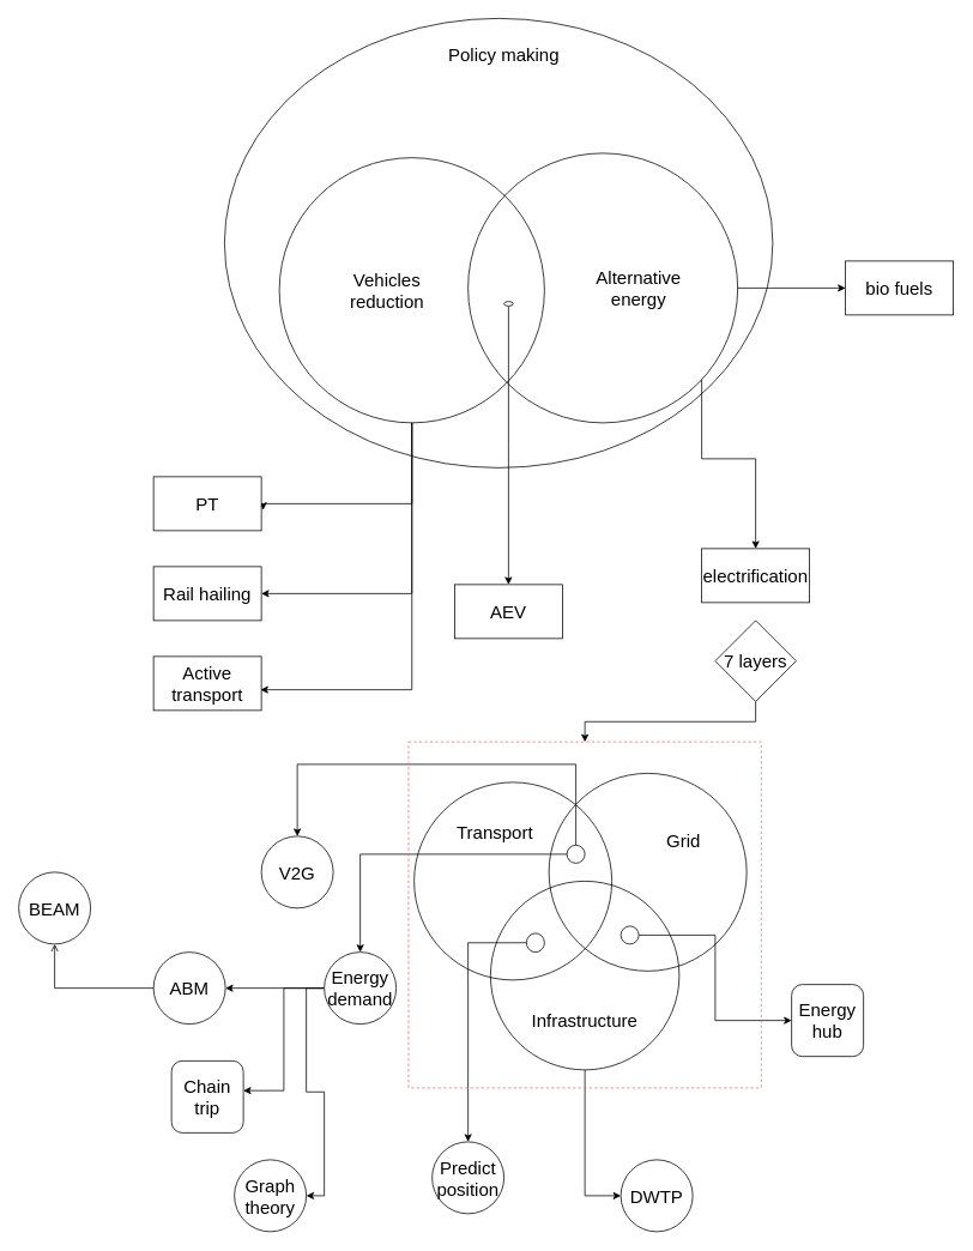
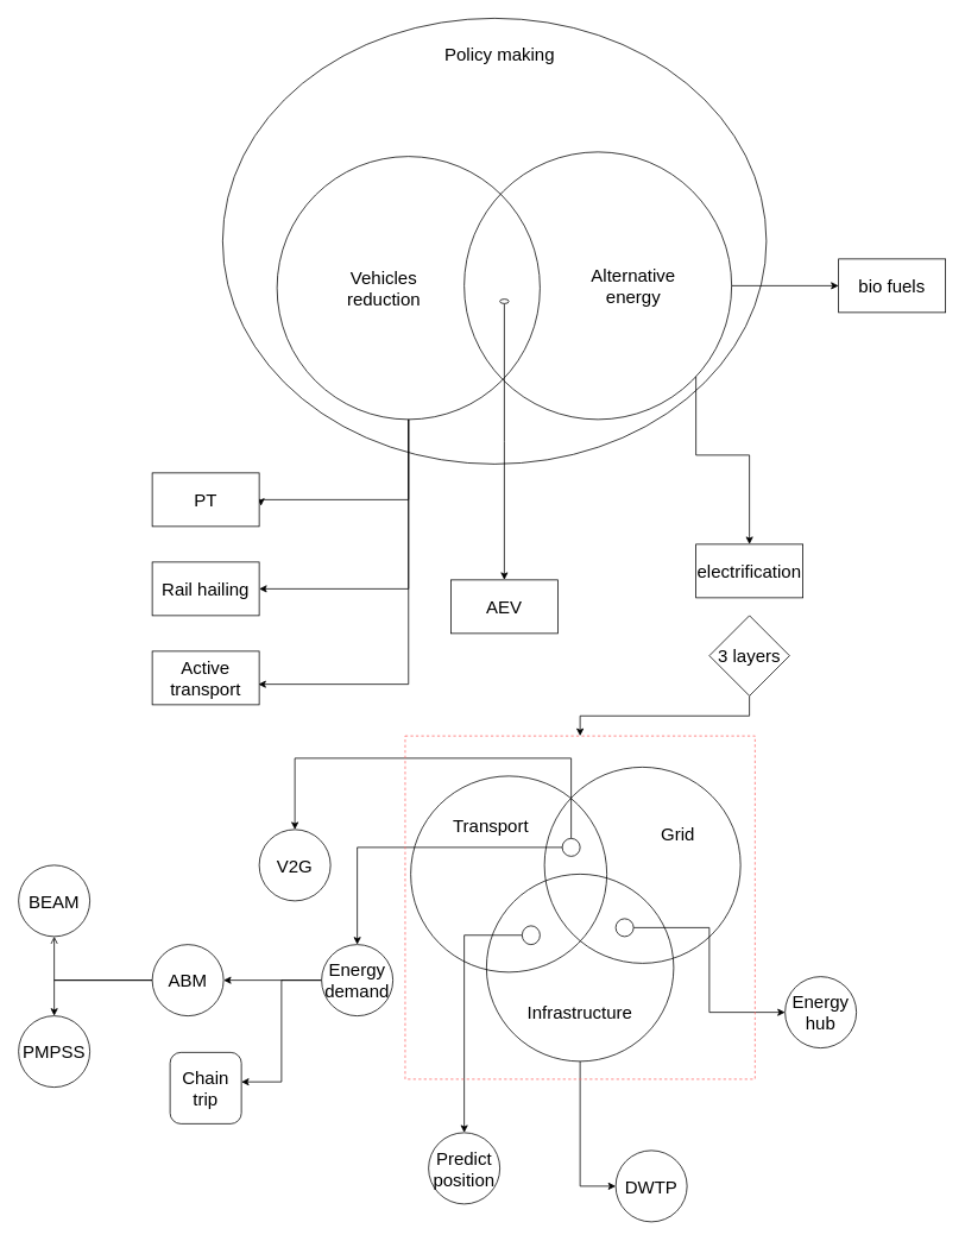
  <mxCell id="0" />
  <mxCell id="1" parent="0" />
  <mxCell id="2" style="edgeStyle=orthogonalEdgeStyle;rounded=0;orthogonalLoop=1;jettySize=auto;html=1;fontSize=20;entryX=1.017;entryY=0.617;entryDx=0;entryDy=0;entryPerimeter=0;" parent="1" source="5" edge="1"><mxGeometry relative="1" as="geometry"><mxPoint x="292.04" y="567.02" as="targetPoint" /><Array as="points"><mxPoint x="458" y="560" /><mxPoint x="292" y="560" /></Array></mxGeometry></mxCell>
  <mxCell id="3" style="edgeStyle=orthogonalEdgeStyle;rounded=0;orthogonalLoop=1;jettySize=auto;html=1;entryX=1;entryY=0.5;entryDx=0;entryDy=0;fontSize=20;" parent="1" source="5" target="18" edge="1"><mxGeometry relative="1" as="geometry"><Array as="points"><mxPoint x="458" y="660" /></Array></mxGeometry></mxCell>
  <mxCell id="4" style="edgeStyle=orthogonalEdgeStyle;rounded=0;orthogonalLoop=1;jettySize=auto;html=1;entryX=0.992;entryY=0.617;entryDx=0;entryDy=0;entryPerimeter=0;fontSize=20;" parent="1" source="5" target="19" edge="1"><mxGeometry relative="1" as="geometry"><Array as="points"><mxPoint x="458" y="767" /></Array></mxGeometry></mxCell>
  <mxCell id="5" value="" style="ellipse;whiteSpace=wrap;html=1;aspect=fixed;fillColor=none;" parent="1" vertex="1"><mxGeometry x="310" y="175" width="295" height="295" as="geometry" /></mxCell>
  <mxCell id="6" style="edgeStyle=orthogonalEdgeStyle;rounded=0;orthogonalLoop=1;jettySize=auto;html=1;fontSize=20;entryX=0.5;entryY=0;entryDx=0;entryDy=0;" parent="1" source="7" target="16" edge="1"><mxGeometry relative="1" as="geometry"><mxPoint x="670" y="790" as="targetPoint" /><Array as="points"><mxPoint x="780" y="510" /><mxPoint x="840" y="510" /></Array></mxGeometry></mxCell>
  <mxCell id="7" value="" style="ellipse;whiteSpace=wrap;html=1;aspect=fixed;fillColor=none;" parent="1" vertex="1"><mxGeometry x="520" y="170" width="300" height="300" as="geometry" /></mxCell>
  <mxCell id="8" value="" style="ellipse;whiteSpace=wrap;html=1;fillColor=none;" parent="1" vertex="1"><mxGeometry x="249" y="20" width="610" height="500" as="geometry" /></mxCell>
  <mxCell id="9" value="&lt;font style=&quot;font-size: 20px;&quot;&gt;Policy making&lt;/font&gt;" style="text;html=1;strokeColor=none;fillColor=none;align=center;verticalAlign=middle;whiteSpace=wrap;rounded=0;" parent="1" vertex="1"><mxGeometry x="490" y="25" width="140" height="70" as="geometry" /></mxCell>
  <mxCell id="10" value="Vehicles reduction" style="text;html=1;strokeColor=none;fillColor=none;align=center;verticalAlign=middle;whiteSpace=wrap;rounded=0;fontSize=20;" parent="1" vertex="1"><mxGeometry x="400" y="307.5" width="60" height="30" as="geometry" /></mxCell>
  <mxCell id="11" value="Alternative energy" style="text;html=1;strokeColor=none;fillColor=none;align=center;verticalAlign=middle;whiteSpace=wrap;rounded=0;fontSize=20;" parent="1" vertex="1"><mxGeometry x="680" y="305" width="60" height="30" as="geometry" /></mxCell>
  <mxCell id="12" style="edgeStyle=orthogonalEdgeStyle;rounded=0;orthogonalLoop=1;jettySize=auto;html=1;exitX=0.5;exitY=1;exitDx=0;exitDy=0;fontSize=20;" parent="1" source="13" edge="1"><mxGeometry relative="1" as="geometry"><mxPoint x="565" y="650" as="targetPoint" /></mxGeometry></mxCell>
  <mxCell id="13" value="" style="ellipse;whiteSpace=wrap;html=1;fontSize=20;" parent="1" vertex="1"><mxGeometry x="560" y="335" width="10" height="5" as="geometry" /></mxCell>
  <mxCell id="14" value="" style="endArrow=classic;html=1;rounded=0;fontSize=20;exitX=1;exitY=0.5;exitDx=0;exitDy=0;" parent="1" source="7" edge="1"><mxGeometry width="50" height="50" relative="1" as="geometry"><mxPoint x="880" y="340" as="sourcePoint" /><mxPoint x="940" y="320" as="targetPoint" /></mxGeometry></mxCell>
  <mxCell id="15" value="bio fuels" style="rounded=0;whiteSpace=wrap;html=1;fontSize=20;" parent="1" vertex="1"><mxGeometry x="940" y="290" width="120" height="60" as="geometry" /></mxCell>
  <mxCell id="16" value="electrification" style="rounded=0;whiteSpace=wrap;html=1;fontSize=20;" parent="1" vertex="1"><mxGeometry x="780" y="610" width="120" height="60" as="geometry" /></mxCell>
  <mxCell id="17" value="AEV" style="rounded=0;whiteSpace=wrap;html=1;fontSize=20;" parent="1" vertex="1"><mxGeometry x="505" y="650" width="120" height="60" as="geometry" /></mxCell>
  <mxCell id="18" value="Rail hailing" style="rounded=0;whiteSpace=wrap;html=1;fontSize=20;" parent="1" vertex="1"><mxGeometry x="170" y="630" width="120" height="60" as="geometry" /></mxCell>
  <mxCell id="19" value="Active transport" style="rounded=0;whiteSpace=wrap;html=1;fontSize=20;" parent="1" vertex="1"><mxGeometry x="170" y="730" width="120" height="60" as="geometry" /></mxCell>
  <mxCell id="20" value="PT" style="rounded=0;whiteSpace=wrap;html=1;fontSize=20;" parent="1" vertex="1"><mxGeometry x="170" y="530" width="120" height="60" as="geometry" /></mxCell>
  <mxCell id="21" style="edgeStyle=orthogonalEdgeStyle;rounded=0;orthogonalLoop=1;jettySize=auto;html=1;entryX=0.5;entryY=0;entryDx=0;entryDy=0;fontSize=20;" parent="1" source="22" target="52" edge="1"><mxGeometry relative="1" as="geometry" /></mxCell>
- <mxCell id="22" value="7 layers" style="rhombus;whiteSpace=wrap;html=1;fontSize=20;" parent="1" vertex="1"><mxGeometry x="795" y="690" width="90" height="90" as="geometry" /></mxCell>
- <mxCell id="23" value="Energy hub" style="whiteSpace=wrap;html=1;aspect=fixed;fontSize=20;rounded=1;" parent="1" vertex="1"><mxGeometry x="880" y="1095" width="80" height="80" as="geometry" /></mxCell>
+ <mxCell id="22" value="3 layers" style="rhombus;whiteSpace=wrap;html=1;fontSize=20;" parent="1" vertex="1"><mxGeometry x="795" y="690" width="90" height="90" as="geometry" /></mxCell>
+ <mxCell id="23" value="Energy hub" style="ellipse;whiteSpace=wrap;html=1;aspect=fixed;fontSize=20;" parent="1" vertex="1"><mxGeometry x="880" y="1095" width="80" height="80" as="geometry" /></mxCell>
  <mxCell id="24" value="V2G" style="ellipse;whiteSpace=wrap;html=1;aspect=fixed;fontSize=20;" parent="1" vertex="1"><mxGeometry x="290" y="930" width="80" height="80" as="geometry" /></mxCell>
  <mxCell id="25" value="" style="ellipse;whiteSpace=wrap;html=1;aspect=fixed;fontSize=20;fillColor=none;" parent="1" vertex="1"><mxGeometry x="460" y="870" width="220" height="220" as="geometry" /></mxCell>
  <mxCell id="26" value="" style="ellipse;whiteSpace=wrap;html=1;aspect=fixed;fontSize=20;fillColor=none;" parent="1" vertex="1"><mxGeometry x="610" y="860" width="220" height="220" as="geometry" /></mxCell>
  <mxCell id="27" style="edgeStyle=orthogonalEdgeStyle;rounded=0;orthogonalLoop=1;jettySize=auto;html=1;exitX=0.5;exitY=1;exitDx=0;exitDy=0;entryX=0;entryY=0.5;entryDx=0;entryDy=0;fontSize=20;" parent="1" source="28" target="37" edge="1"><mxGeometry relative="1" as="geometry" /></mxCell>
  <mxCell id="28" value="" style="ellipse;whiteSpace=wrap;html=1;aspect=fixed;fontSize=20;fillColor=none;" parent="1" vertex="1"><mxGeometry x="545" y="980" width="210" height="210" as="geometry" /></mxCell>
  <mxCell id="29" value="Transport" style="text;html=1;strokeColor=none;fillColor=none;align=center;verticalAlign=middle;whiteSpace=wrap;rounded=0;fontSize=20;" parent="1" vertex="1"><mxGeometry x="520" y="910" width="60" height="30" as="geometry" /></mxCell>
  <mxCell id="30" value="Grid" style="text;html=1;strokeColor=none;fillColor=none;align=center;verticalAlign=middle;whiteSpace=wrap;rounded=0;fontSize=20;" parent="1" vertex="1"><mxGeometry x="730" y="920" width="60" height="30" as="geometry" /></mxCell>
  <mxCell id="31" value="Infrastructure" style="text;html=1;strokeColor=none;fillColor=none;align=center;verticalAlign=middle;whiteSpace=wrap;rounded=0;fontSize=20;" parent="1" vertex="1"><mxGeometry x="620" y="1120" width="60" height="30" as="geometry" /></mxCell>
  <mxCell id="32" style="edgeStyle=orthogonalEdgeStyle;rounded=0;orthogonalLoop=1;jettySize=auto;html=1;fontSize=20;entryX=1;entryY=0.5;entryDx=0;entryDy=0;" parent="1" source="35" target="47" edge="1"><mxGeometry relative="1" as="geometry"><mxPoint x="280" y="1099" as="targetPoint" /></mxGeometry></mxCell>
  <mxCell id="33" style="edgeStyle=orthogonalEdgeStyle;rounded=0;orthogonalLoop=1;jettySize=auto;html=1;entryX=1;entryY=0.413;entryDx=0;entryDy=0;entryPerimeter=0;fontSize=20;" parent="1" source="35" target="48" edge="1"><mxGeometry relative="1" as="geometry" /></mxCell>
- <mxCell id="34" style="edgeStyle=orthogonalEdgeStyle;rounded=0;orthogonalLoop=1;jettySize=auto;html=1;entryX=1;entryY=0.5;entryDx=0;entryDy=0;fontSize=20;" parent="1" source="35" target="49" edge="1"><mxGeometry relative="1" as="geometry" /></mxCell>
  <mxCell id="35" value="Energy demand" style="ellipse;whiteSpace=wrap;html=1;aspect=fixed;fontSize=20;" parent="1" vertex="1"><mxGeometry x="360" y="1059" width="80" height="80" as="geometry" /></mxCell>
  <mxCell id="36" value="Predict position" style="ellipse;whiteSpace=wrap;html=1;aspect=fixed;fontSize=20;" parent="1" vertex="1"><mxGeometry x="480" y="1270" width="80" height="80" as="geometry" /></mxCell>
  <mxCell id="37" value="DWTP" style="ellipse;whiteSpace=wrap;html=1;aspect=fixed;fontSize=20;" parent="1" vertex="1"><mxGeometry x="690" y="1290" width="80" height="80" as="geometry" /></mxCell>
  <mxCell id="38" style="edgeStyle=orthogonalEdgeStyle;rounded=0;orthogonalLoop=1;jettySize=auto;html=1;entryX=0.5;entryY=0;entryDx=0;entryDy=0;fontSize=20;" parent="1" source="39" target="36" edge="1"><mxGeometry relative="1" as="geometry" /></mxCell>
  <mxCell id="39" value="" style="ellipse;whiteSpace=wrap;html=1;fontSize=20;" parent="1" vertex="1"><mxGeometry x="585" y="1038" width="20" height="21" as="geometry" /></mxCell>
  <mxCell id="40" style="edgeStyle=orthogonalEdgeStyle;rounded=0;orthogonalLoop=1;jettySize=auto;html=1;entryX=0.5;entryY=0;entryDx=0;entryDy=0;fontSize=20;startArrow=none;" parent="1" source="42" target="24" edge="1"><mxGeometry relative="1" as="geometry"><Array as="points"><mxPoint x="640" y="850" /><mxPoint x="330" y="850" /></Array></mxGeometry></mxCell>
  <mxCell id="41" style="edgeStyle=orthogonalEdgeStyle;rounded=0;orthogonalLoop=1;jettySize=auto;html=1;fontSize=20;" parent="1" source="42" target="35" edge="1"><mxGeometry relative="1" as="geometry" /></mxCell>
  <mxCell id="42" value="" style="ellipse;whiteSpace=wrap;html=1;aspect=fixed;fontSize=20;" parent="1" vertex="1"><mxGeometry x="630" y="940" width="20" height="20" as="geometry" /></mxCell>
  <mxCell id="43" style="edgeStyle=orthogonalEdgeStyle;rounded=0;orthogonalLoop=1;jettySize=auto;html=1;entryX=0;entryY=0.5;entryDx=0;entryDy=0;fontSize=20;" parent="1" source="44" target="23" edge="1"><mxGeometry relative="1" as="geometry" /></mxCell>
  <mxCell id="44" value="" style="ellipse;whiteSpace=wrap;html=1;aspect=fixed;fontSize=20;" parent="1" vertex="1"><mxGeometry x="690" y="1030" width="20" height="20" as="geometry" /></mxCell>
+ <mxCell id="45" style="edgeStyle=orthogonalEdgeStyle;rounded=0;orthogonalLoop=1;jettySize=auto;html=1;entryX=0.5;entryY=0;entryDx=0;entryDy=0;fontSize=20;" parent="1" source="47" target="50" edge="1"><mxGeometry relative="1" as="geometry" /></mxCell>
  <mxCell id="46" style="edgeStyle=orthogonalEdgeStyle;rounded=0;orthogonalLoop=1;jettySize=auto;html=1;entryX=0.5;entryY=1;entryDx=0;entryDy=0;fontSize=20;endArrow=open;" parent="1" source="47" target="51" edge="1"><mxGeometry relative="1" as="geometry" /></mxCell>
  <mxCell id="47" value="ABM" style="ellipse;whiteSpace=wrap;html=1;aspect=fixed;fontSize=20;" parent="1" vertex="1"><mxGeometry x="170" y="1059" width="80" height="80" as="geometry" /></mxCell>
  <mxCell id="48" value="Chain trip" style="whiteSpace=wrap;html=1;aspect=fixed;fontSize=20;rounded=1;" parent="1" vertex="1"><mxGeometry x="190" y="1180" width="80" height="80" as="geometry" /></mxCell>
- <mxCell id="49" value="Graph theory" style="ellipse;whiteSpace=wrap;html=1;aspect=fixed;fontSize=20;" parent="1" vertex="1"><mxGeometry x="260" y="1290" width="80" height="80" as="geometry" /></mxCell>
+ <mxCell id="50" value="PMPSS" style="ellipse;whiteSpace=wrap;html=1;aspect=fixed;fontSize=20;" parent="1" vertex="1"><mxGeometry x="20" y="1139" width="80" height="80" as="geometry" /></mxCell>
  <mxCell id="51" value="BEAM" style="ellipse;whiteSpace=wrap;html=1;aspect=fixed;fontSize=20;" parent="1" vertex="1"><mxGeometry x="20" y="970" width="80" height="80" as="geometry" /></mxCell>
  <mxCell id="52" value="" style="rounded=0;whiteSpace=wrap;html=1;fontSize=20;fillColor=none;dashed=1;strokeColor=#FF6666;" parent="1" vertex="1"><mxGeometry x="453.75" y="825" width="392.5" height="385" as="geometry" /></mxCell>
